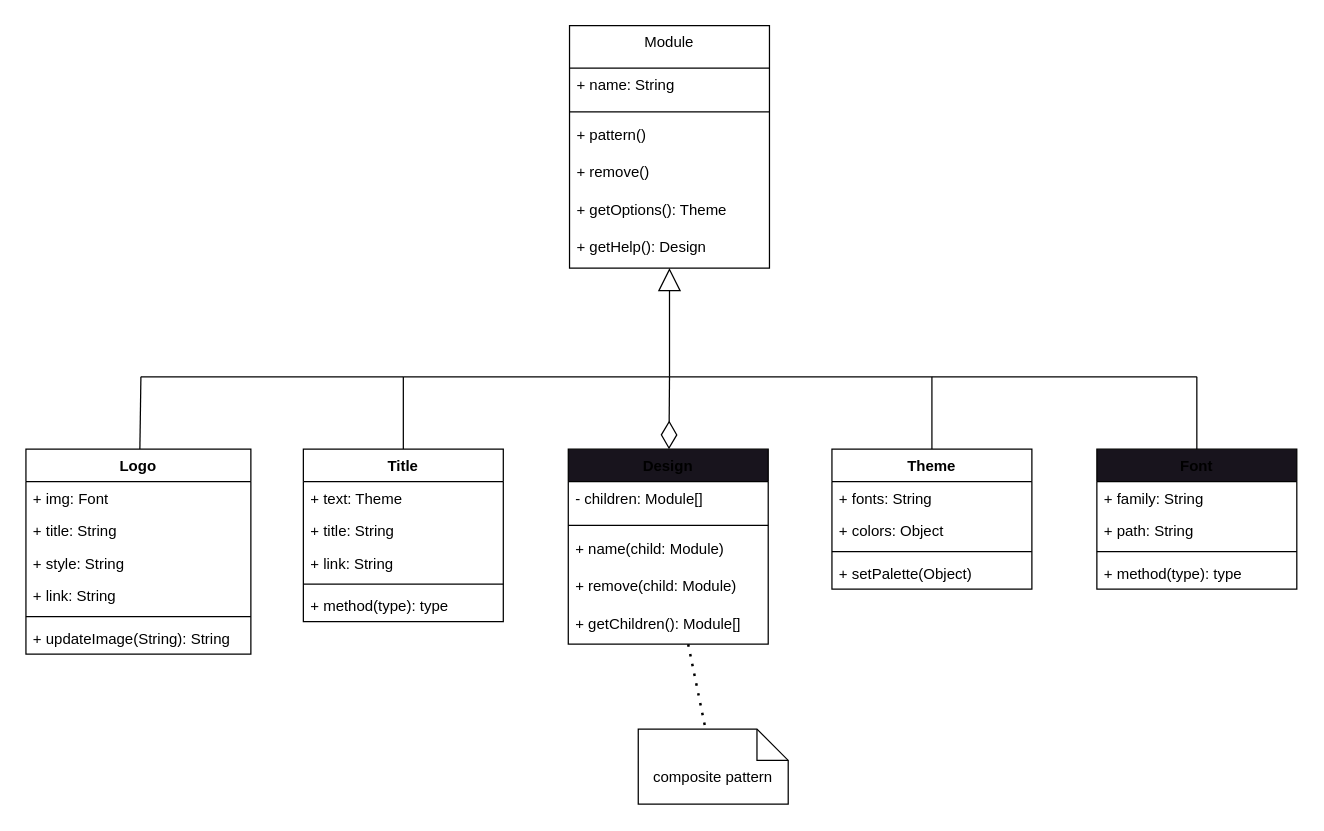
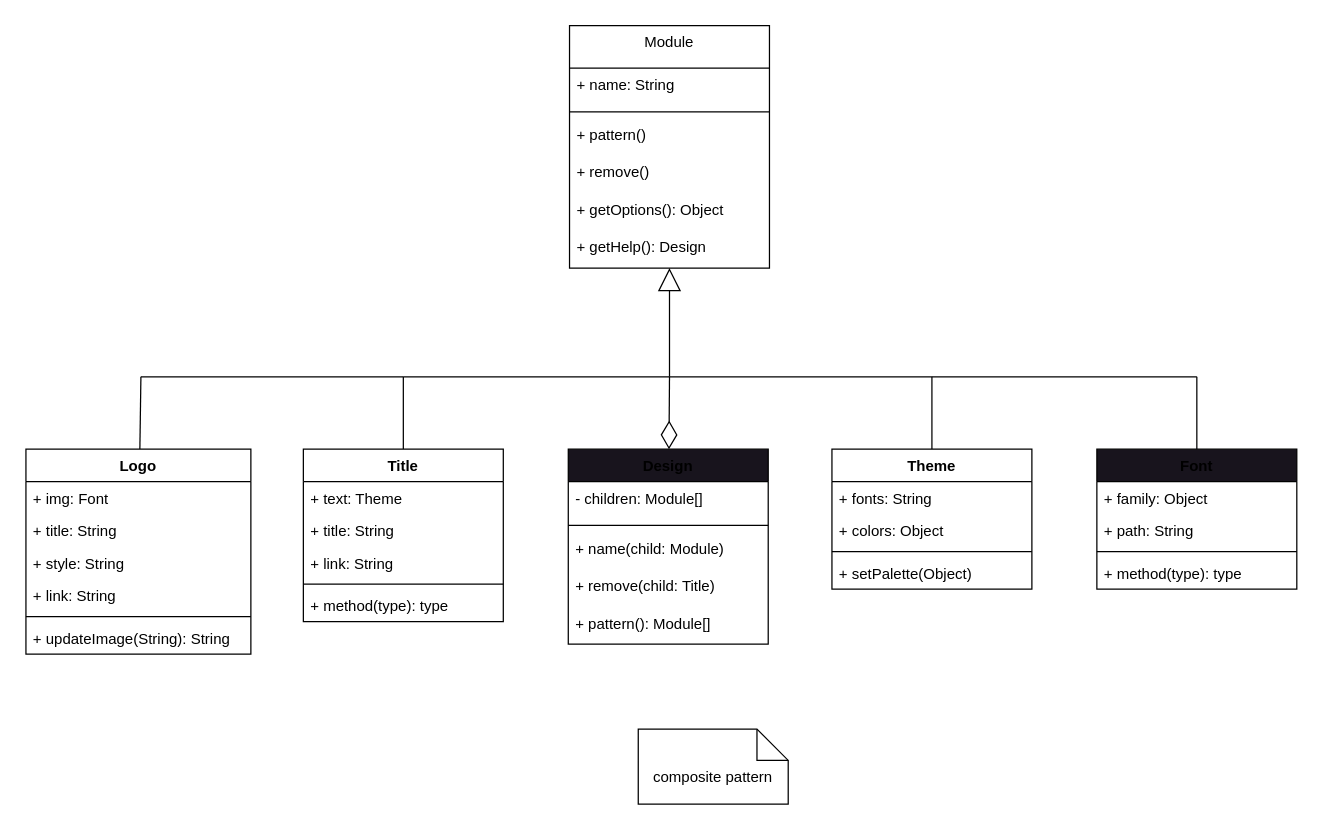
  <mxCell id="0" />
  <mxCell id="1" parent="0" />
  <mxCell id="2" style="edgeStyle=orthogonalEdgeStyle;html=1;endArrow=block;endFill=0;endSize=12;" parent="1" edge="1"><mxGeometry relative="1" as="geometry"><Array as="points"><mxPoint x="118" y="181" /><mxPoint x="535" y="181" /></Array><mxPoint x="118" y="249" as="sourcePoint" /></mxGeometry></mxCell>
  <mxCell id="3" value="" style="edgeStyle=none;html=1;endArrow=none;endFill=0;strokeColor=default;" parent="1" source="4" target="45" edge="1"><mxGeometry relative="1" as="geometry" /></mxCell>
  <mxCell id="4" value="Logo" style="swimlane;fontStyle=1;align=center;verticalAlign=top;childLayout=stackLayout;horizontal=1;startSize=26;horizontalStack=0;resizeParent=1;resizeParentMax=0;resizeLast=0;collapsible=1;marginBottom=0;" parent="1" vertex="1"><mxGeometry x="20" y="359" width="180" height="164" as="geometry" /></mxCell>
  <mxCell id="5" value="+ img: Font" style="text;strokeColor=none;fillColor=none;align=left;verticalAlign=top;spacingLeft=4;spacingRight=4;overflow=hidden;rotatable=0;points=[[0,0.5],[1,0.5]];portConstraint=eastwest;" parent="4" vertex="1"><mxGeometry y="26" width="180" height="26" as="geometry" /></mxCell>
  <mxCell id="6" value="+ title: String" style="text;strokeColor=none;fillColor=none;align=left;verticalAlign=top;spacingLeft=4;spacingRight=4;overflow=hidden;rotatable=0;points=[[0,0.5],[1,0.5]];portConstraint=eastwest;" parent="4" vertex="1"><mxGeometry y="52" width="180" height="26" as="geometry" /></mxCell>
  <mxCell id="7" value="+ style: String" style="text;strokeColor=none;fillColor=none;align=left;verticalAlign=top;spacingLeft=4;spacingRight=4;overflow=hidden;rotatable=0;points=[[0,0.5],[1,0.5]];portConstraint=eastwest;" parent="4" vertex="1"><mxGeometry y="78" width="180" height="26" as="geometry" /></mxCell>
  <mxCell id="8" value="+ link: String" style="text;strokeColor=none;fillColor=none;align=left;verticalAlign=top;spacingLeft=4;spacingRight=4;overflow=hidden;rotatable=0;points=[[0,0.5],[1,0.5]];portConstraint=eastwest;" parent="4" vertex="1"><mxGeometry y="104" width="180" height="26" as="geometry" /></mxCell>
  <mxCell id="9" value="" style="line;strokeWidth=1;fillColor=none;align=left;verticalAlign=middle;spacingTop=-1;spacingLeft=3;spacingRight=3;rotatable=0;labelPosition=right;points=[];portConstraint=eastwest;strokeColor=inherit;" parent="4" vertex="1"><mxGeometry y="130" width="180" height="8" as="geometry" /></mxCell>
  <mxCell id="10" value="+ updateImage(String): String" style="text;strokeColor=none;fillColor=none;align=left;verticalAlign=top;spacingLeft=4;spacingRight=4;overflow=hidden;rotatable=0;points=[[0,0.5],[1,0.5]];portConstraint=eastwest;" parent="4" vertex="1"><mxGeometry y="138" width="180" height="26" as="geometry" /></mxCell>
  <mxCell id="11" value="" style="edgeStyle=none;html=1;endArrow=none;endFill=0;strokeColor=default;" parent="1" source="12" target="49" edge="1"><mxGeometry relative="1" as="geometry" /></mxCell>
  <mxCell id="12" value="Title" style="swimlane;fontStyle=1;align=center;verticalAlign=top;childLayout=stackLayout;horizontal=1;startSize=26;horizontalStack=0;resizeParent=1;resizeParentMax=0;resizeLast=0;collapsible=1;marginBottom=0;" parent="1" vertex="1"><mxGeometry x="242" y="359" width="160" height="138" as="geometry" /></mxCell>
  <mxCell id="13" value="+ text: Theme" style="text;strokeColor=none;fillColor=none;align=left;verticalAlign=top;spacingLeft=4;spacingRight=4;overflow=hidden;rotatable=0;points=[[0,0.5],[1,0.5]];portConstraint=eastwest;" parent="12" vertex="1"><mxGeometry y="26" width="160" height="26" as="geometry" /></mxCell>
  <mxCell id="14" value="+ title: String" style="text;strokeColor=none;fillColor=none;align=left;verticalAlign=top;spacingLeft=4;spacingRight=4;overflow=hidden;rotatable=0;points=[[0,0.5],[1,0.5]];portConstraint=eastwest;" parent="12" vertex="1"><mxGeometry y="52" width="160" height="26" as="geometry" /></mxCell>
  <mxCell id="15" value="+ link: String" style="text;strokeColor=none;fillColor=none;align=left;verticalAlign=top;spacingLeft=4;spacingRight=4;overflow=hidden;rotatable=0;points=[[0,0.5],[1,0.5]];portConstraint=eastwest;" parent="12" vertex="1"><mxGeometry y="78" width="160" height="26" as="geometry" /></mxCell>
  <mxCell id="16" value="" style="line;strokeWidth=1;fillColor=none;align=left;verticalAlign=middle;spacingTop=-1;spacingLeft=3;spacingRight=3;rotatable=0;labelPosition=right;points=[];portConstraint=eastwest;strokeColor=inherit;" parent="12" vertex="1"><mxGeometry y="104" width="160" height="8" as="geometry" /></mxCell>
  <mxCell id="17" value="+ method(type): type" style="text;strokeColor=none;fillColor=none;align=left;verticalAlign=top;spacingLeft=4;spacingRight=4;overflow=hidden;rotatable=0;points=[[0,0.5],[1,0.5]];portConstraint=eastwest;" parent="12" vertex="1"><mxGeometry y="112" width="160" height="26" as="geometry" /></mxCell>
  <mxCell id="18" value="" style="edgeStyle=none;html=1;endArrow=none;endFill=0;strokeColor=default;" parent="1" source="19" target="47" edge="1"><mxGeometry relative="1" as="geometry" /></mxCell>
  <mxCell id="19" value="Theme" style="swimlane;fontStyle=1;align=center;verticalAlign=top;childLayout=stackLayout;horizontal=1;startSize=26;horizontalStack=0;resizeParent=1;resizeParentMax=0;resizeLast=0;collapsible=1;marginBottom=0;" parent="1" vertex="1"><mxGeometry x="665" y="359" width="160" height="112" as="geometry" /></mxCell>
  <mxCell id="20" value="+ fonts: String" style="text;strokeColor=none;fillColor=none;align=left;verticalAlign=top;spacingLeft=4;spacingRight=4;overflow=hidden;rotatable=0;points=[[0,0.5],[1,0.5]];portConstraint=eastwest;" parent="19" vertex="1"><mxGeometry y="26" width="160" height="26" as="geometry" /></mxCell>
  <mxCell id="21" value="+ colors: Object" style="text;strokeColor=none;fillColor=none;align=left;verticalAlign=top;spacingLeft=4;spacingRight=4;overflow=hidden;rotatable=0;points=[[0,0.5],[1,0.5]];portConstraint=eastwest;" parent="19" vertex="1"><mxGeometry y="52" width="160" height="26" as="geometry" /></mxCell>
  <mxCell id="22" value="" style="line;strokeWidth=1;fillColor=none;align=left;verticalAlign=middle;spacingTop=-1;spacingLeft=3;spacingRight=3;rotatable=0;labelPosition=right;points=[];portConstraint=eastwest;strokeColor=inherit;" parent="19" vertex="1"><mxGeometry y="78" width="160" height="8" as="geometry" /></mxCell>
  <mxCell id="23" value="+ setPalette(Object)" style="text;strokeColor=none;fillColor=none;align=left;verticalAlign=top;spacingLeft=4;spacingRight=4;overflow=hidden;rotatable=0;points=[[0,0.5],[1,0.5]];portConstraint=eastwest;" parent="19" vertex="1"><mxGeometry y="86" width="160" height="26" as="geometry" /></mxCell>
  <mxCell id="24" value="" style="edgeStyle=none;html=1;endArrow=none;endFill=0;strokeColor=default;" parent="1" source="25" target="53" edge="1"><mxGeometry relative="1" as="geometry" /></mxCell>
  <mxCell id="25" value="Font" style="swimlane;fontStyle=1;align=center;verticalAlign=top;childLayout=stackLayout;horizontal=1;startSize=26;horizontalStack=0;resizeParent=1;resizeParentMax=0;resizeLast=0;collapsible=1;marginBottom=0;fillColor=rgb(24, 20, 29);" parent="1" vertex="1"><mxGeometry x="877" y="359" width="160" height="112" as="geometry" /></mxCell>
- <mxCell id="26" value="+ family: String" style="text;strokeColor=none;fillColor=none;align=left;verticalAlign=top;spacingLeft=4;spacingRight=4;overflow=hidden;rotatable=0;points=[[0,0.5],[1,0.5]];portConstraint=eastwest;" parent="25" vertex="1"><mxGeometry y="26" width="160" height="26" as="geometry" /></mxCell>
+ <mxCell id="26" value="+ family: Object" style="text;strokeColor=none;fillColor=none;align=left;verticalAlign=top;spacingLeft=4;spacingRight=4;overflow=hidden;rotatable=0;points=[[0,0.5],[1,0.5]];portConstraint=eastwest;" parent="25" vertex="1"><mxGeometry y="26" width="160" height="26" as="geometry" /></mxCell>
  <mxCell id="27" value="+ path: String" style="text;strokeColor=none;fillColor=none;align=left;verticalAlign=top;spacingLeft=4;spacingRight=4;overflow=hidden;rotatable=0;points=[[0,0.5],[1,0.5]];portConstraint=eastwest;" parent="25" vertex="1"><mxGeometry y="52" width="160" height="26" as="geometry" /></mxCell>
  <mxCell id="28" value="" style="line;strokeWidth=1;fillColor=none;align=left;verticalAlign=middle;spacingTop=-1;spacingLeft=3;spacingRight=3;rotatable=0;labelPosition=right;points=[];portConstraint=eastwest;strokeColor=inherit;" parent="25" vertex="1"><mxGeometry y="78" width="160" height="8" as="geometry" /></mxCell>
  <mxCell id="29" value="+ method(type): type" style="text;strokeColor=none;fillColor=none;align=left;verticalAlign=top;spacingLeft=4;spacingRight=4;overflow=hidden;rotatable=0;points=[[0,0.5],[1,0.5]];portConstraint=eastwest;" parent="25" vertex="1"><mxGeometry y="86" width="160" height="26" as="geometry" /></mxCell>
  <mxCell id="30" value="Module" style="swimlane;fontStyle=0;align=center;verticalAlign=top;childLayout=stackLayout;horizontal=1;startSize=34;horizontalStack=0;resizeParent=1;resizeParentMax=0;resizeLast=0;collapsible=1;marginBottom=0;comic=0;autosize=1;fixedWidth=0;resizeHeight=1;" parent="1" vertex="1"><mxGeometry x="455" y="20" width="160" height="194" as="geometry" /></mxCell>
  <mxCell id="31" value="+ name: String" style="text;strokeColor=none;fillColor=none;align=left;verticalAlign=top;spacingLeft=4;spacingRight=4;overflow=hidden;rotatable=0;points=[[0,0.5],[1,0.5]];portConstraint=eastwest;comic=0;" parent="30" vertex="1"><mxGeometry y="34" width="160" height="30" as="geometry" /></mxCell>
  <mxCell id="32" value="" style="line;strokeWidth=1;fillColor=none;align=left;verticalAlign=middle;spacingTop=-1;spacingLeft=3;spacingRight=3;rotatable=0;labelPosition=right;points=[];portConstraint=eastwest;strokeColor=inherit;comic=0;" parent="30" vertex="1"><mxGeometry y="64" width="160" height="10" as="geometry" /></mxCell>
  <mxCell id="33" value="+ pattern()" style="text;strokeColor=none;fillColor=none;align=left;verticalAlign=top;spacingLeft=4;spacingRight=4;overflow=hidden;rotatable=0;points=[[0,0.5],[1,0.5]];portConstraint=eastwest;" parent="30" vertex="1"><mxGeometry y="74" width="160" height="30" as="geometry" /></mxCell>
  <mxCell id="34" value="+ remove()" style="text;strokeColor=none;fillColor=none;align=left;verticalAlign=top;spacingLeft=4;spacingRight=4;overflow=hidden;rotatable=0;points=[[0,0.5],[1,0.5]];portConstraint=eastwest;" parent="30" vertex="1"><mxGeometry y="104" width="160" height="30" as="geometry" /></mxCell>
- <mxCell id="35" value="+ getOptions(): Theme" style="text;strokeColor=none;fillColor=none;align=left;verticalAlign=top;spacingLeft=4;spacingRight=4;overflow=hidden;rotatable=0;points=[[0,0.5],[1,0.5]];portConstraint=eastwest;comic=0;" parent="30" vertex="1"><mxGeometry y="134" width="160" height="30" as="geometry" /></mxCell>
+ <mxCell id="35" value="+ getOptions(): Object" style="text;strokeColor=none;fillColor=none;align=left;verticalAlign=top;spacingLeft=4;spacingRight=4;overflow=hidden;rotatable=0;points=[[0,0.5],[1,0.5]];portConstraint=eastwest;comic=0;" parent="30" vertex="1"><mxGeometry y="134" width="160" height="30" as="geometry" /></mxCell>
  <mxCell id="36" value="+ getHelp(): Design" style="text;strokeColor=none;fillColor=none;align=left;verticalAlign=top;spacingLeft=4;spacingRight=4;overflow=hidden;rotatable=0;points=[[0,0.5],[1,0.5]];portConstraint=eastwest;comic=0;" parent="30" vertex="1"><mxGeometry y="164" width="160" height="30" as="geometry" /></mxCell>
  <mxCell id="37" value="" style="edgeStyle=none;html=1;endArrow=none;endFill=0;strokeColor=default;startArrow=diamondThin;startFill=0;startSize=20;" parent="1" source="38" target="51" edge="1"><mxGeometry relative="1" as="geometry" /></mxCell>
  <mxCell id="38" value="Design" style="swimlane;fontStyle=1;align=center;verticalAlign=top;childLayout=stackLayout;horizontal=1;startSize=26;horizontalStack=0;resizeParent=1;resizeParentMax=0;resizeLast=0;collapsible=1;marginBottom=0;fillColor=rgb(24, 20, 29);" parent="1" vertex="1"><mxGeometry x="454" y="359" width="160" height="156" as="geometry" /></mxCell>
  <mxCell id="39" value="- children: Module[]" style="text;strokeColor=none;fillColor=none;align=left;verticalAlign=top;spacingLeft=4;spacingRight=4;overflow=hidden;rotatable=0;points=[[0,0.5],[1,0.5]];portConstraint=eastwest;" parent="38" vertex="1"><mxGeometry y="26" width="160" height="30" as="geometry" /></mxCell>
  <mxCell id="40" value="" style="line;strokeWidth=1;fillColor=none;align=left;verticalAlign=middle;spacingTop=-1;spacingLeft=3;spacingRight=3;rotatable=0;labelPosition=right;points=[];portConstraint=eastwest;strokeColor=inherit;" parent="38" vertex="1"><mxGeometry y="56" width="160" height="10" as="geometry" /></mxCell>
  <mxCell id="41" value="+ name(child: Module)" style="text;strokeColor=none;fillColor=none;align=left;verticalAlign=top;spacingLeft=4;spacingRight=4;overflow=hidden;rotatable=0;points=[[0,0.5],[1,0.5]];portConstraint=eastwest;" parent="38" vertex="1"><mxGeometry y="66" width="160" height="30" as="geometry" /></mxCell>
- <mxCell id="42" value="+ remove(child: Module)" style="text;strokeColor=none;fillColor=none;align=left;verticalAlign=top;spacingLeft=4;spacingRight=4;overflow=hidden;rotatable=0;points=[[0,0.5],[1,0.5]];portConstraint=eastwest;" parent="38" vertex="1"><mxGeometry y="96" width="160" height="30" as="geometry" /></mxCell>
- <mxCell id="43" value="+ getChildren(): Module[]" style="text;strokeColor=none;fillColor=none;align=left;verticalAlign=top;spacingLeft=4;spacingRight=4;overflow=hidden;rotatable=0;points=[[0,0.5],[1,0.5]];portConstraint=eastwest;" parent="38" vertex="1"><mxGeometry y="126" width="160" height="30" as="geometry" /></mxCell>
+ <mxCell id="42" value="+ remove(child: Title)" style="text;strokeColor=none;fillColor=none;align=left;verticalAlign=top;spacingLeft=4;spacingRight=4;overflow=hidden;rotatable=0;points=[[0,0.5],[1,0.5]];portConstraint=eastwest;" parent="38" vertex="1"><mxGeometry y="96" width="160" height="30" as="geometry" /></mxCell>
+ <mxCell id="43" value="+ pattern(): Module[]" style="text;strokeColor=none;fillColor=none;align=left;verticalAlign=top;spacingLeft=4;spacingRight=4;overflow=hidden;rotatable=0;points=[[0,0.5],[1,0.5]];portConstraint=eastwest;" parent="38" vertex="1"><mxGeometry y="126" width="160" height="30" as="geometry" /></mxCell>
  <mxCell id="44" style="edgeStyle=none;html=1;endArrow=none;endFill=0;strokeColor=default;" parent="1" source="45" target="49" edge="1"><mxGeometry relative="1" as="geometry" /></mxCell>
  <mxCell id="45" value="" style="shape=waypoint;sketch=0;fillStyle=solid;size=6;pointerEvents=1;points=[];fillColor=none;resizable=0;rotatable=0;perimeter=centerPerimeter;snapToPoint=1;strokeColor=none;" parent="1" vertex="1"><mxGeometry x="102" y="291" width="20" height="20" as="geometry" /></mxCell>
  <mxCell id="46" style="edgeStyle=none;html=1;endArrow=none;endFill=0;strokeColor=default;" parent="1" source="47" target="51" edge="1"><mxGeometry relative="1" as="geometry" /></mxCell>
  <mxCell id="47" value="" style="shape=waypoint;sketch=0;fillStyle=solid;size=6;pointerEvents=1;points=[];fillColor=none;resizable=0;rotatable=0;perimeter=centerPerimeter;snapToPoint=1;strokeColor=none;" parent="1" vertex="1"><mxGeometry x="735" y="291" width="20" height="20" as="geometry" /></mxCell>
  <mxCell id="48" style="edgeStyle=none;html=1;endArrow=none;endFill=0;strokeColor=default;" parent="1" source="49" target="51" edge="1"><mxGeometry relative="1" as="geometry" /></mxCell>
  <mxCell id="49" value="" style="shape=waypoint;sketch=0;fillStyle=solid;size=6;pointerEvents=1;points=[];fillColor=none;resizable=0;rotatable=0;perimeter=centerPerimeter;snapToPoint=1;strokeColor=none;" parent="1" vertex="1"><mxGeometry x="312" y="291" width="20" height="20" as="geometry" /></mxCell>
  <mxCell id="50" value="" style="edgeStyle=none;html=1;endArrow=block;endFill=0;endSize=16;" parent="1" source="51" target="36" edge="1"><mxGeometry relative="1" as="geometry" /></mxCell>
  <mxCell id="51" value="" style="shape=waypoint;sketch=0;fillStyle=solid;size=6;pointerEvents=1;points=[];fillColor=none;resizable=0;rotatable=0;perimeter=centerPerimeter;snapToPoint=1;strokeColor=none;" parent="1" vertex="1"><mxGeometry x="525" y="291" width="20" height="20" as="geometry" /></mxCell>
  <mxCell id="52" style="edgeStyle=none;html=1;endArrow=none;endFill=0;strokeColor=default;entryX=0.266;entryY=0.282;entryDx=0;entryDy=0;entryPerimeter=0;" parent="1" source="53" target="47" edge="1"><mxGeometry relative="1" as="geometry" /></mxCell>
  <mxCell id="53" value="" style="shape=waypoint;sketch=0;fillStyle=solid;size=6;pointerEvents=1;points=[];fillColor=none;resizable=0;rotatable=0;perimeter=centerPerimeter;snapToPoint=1;strokeColor=none;" parent="1" vertex="1"><mxGeometry x="947" y="291" width="20" height="20" as="geometry" /></mxCell>
  <mxCell id="54" value="composite pattern" style="shape=note2;boundedLbl=1;whiteSpace=wrap;html=1;size=25;verticalAlign=top;align=center;" parent="1" vertex="1"><mxGeometry x="510" y="583" width="120" height="60" as="geometry" /></mxCell>
- <mxCell id="55" value="" style="endArrow=none;dashed=1;html=1;dashPattern=1 3;strokeWidth=2;" parent="1" source="38" target="54" edge="1"><mxGeometry width="50" height="50" relative="1" as="geometry"><mxPoint x="667" y="260" as="sourcePoint" /><mxPoint x="717" y="210" as="targetPoint" /></mxGeometry></mxCell>
